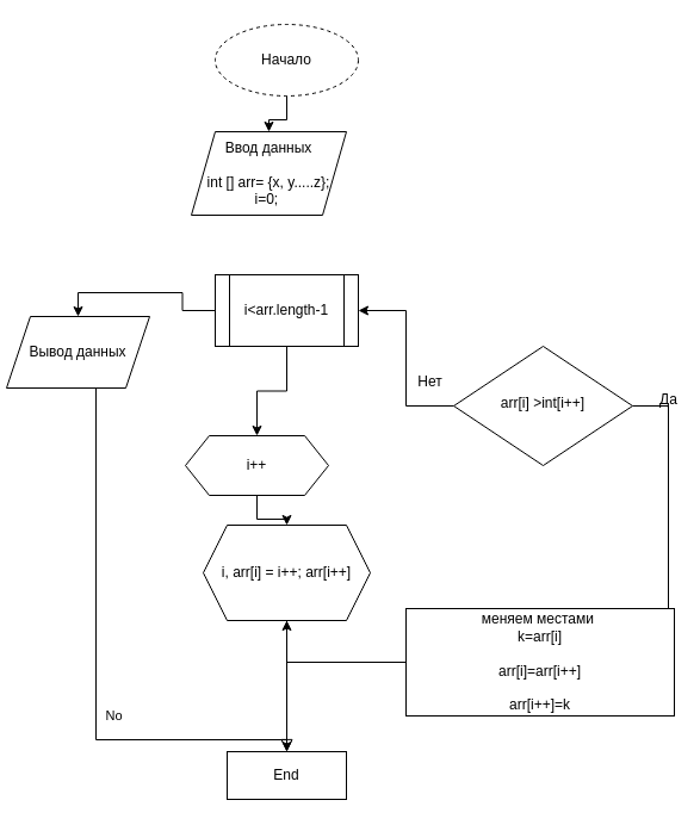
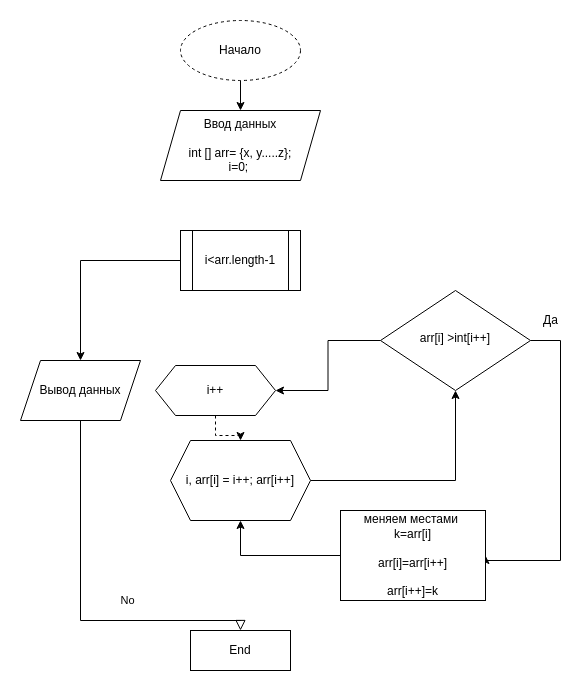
  <mxCell id="0" />
  <mxCell id="1" parent="0" />
  <mxCell id="2" value="No" style="rounded=0;html=1;jettySize=auto;orthogonalLoop=1;fontSize=11;endArrow=block;endFill=0;endSize=8;strokeWidth=1;shadow=0;labelBackgroundColor=none;edgeStyle=orthogonalEdgeStyle;" edge="1" parent="1" source="14" target="13"><mxGeometry x="0.333" y="20" relative="1" as="geometry"><mxPoint as="offset" /><mxPoint x="80" y="440" as="sourcePoint" /><mxPoint x="230" y="590" as="targetPoint" /><Array as="points"><mxPoint x="80" y="620" /></Array></mxGeometry></mxCell>
  <mxCell id="3" value="" style="edgeStyle=orthogonalEdgeStyle;rounded=0;orthogonalLoop=1;jettySize=auto;html=1;" edge="1" parent="1" source="4" target="5"><mxGeometry relative="1" as="geometry" /></mxCell>
  <mxCell id="4" value="Начало" style="ellipse;whiteSpace=wrap;html=1;dashed=1;" vertex="1" parent="1"><mxGeometry x="180" y="20" width="120" height="60" as="geometry" /></mxCell>
- <mxCell id="5" value="&lt;div&gt;Ввод данных&lt;/div&gt;&lt;div&gt;&lt;br&gt;&lt;/div&gt;&lt;div&gt;int [] arr= {x, y.....z};&lt;/div&gt;&lt;div&gt;&lt;span&gt;i=0;&amp;nbsp;&lt;/span&gt;&lt;br&gt;&lt;/div&gt;" style="shape=parallelogram;perimeter=parallelogramPerimeter;whiteSpace=wrap;html=1;fixedSize=1;" vertex="1" parent="1"><mxGeometry x="160" y="110" width="130" height="70" as="geometry" /></mxCell>
- <mxCell id="6" style="edgeStyle=orthogonalEdgeStyle;rounded=0;orthogonalLoop=1;jettySize=auto;html=1;" edge="1" parent="1" source="7" target="13"><mxGeometry relative="1" as="geometry" /></mxCell>
+ <mxCell id="5" value="&lt;div&gt;Ввод данных&lt;/div&gt;&lt;div&gt;&lt;br&gt;&lt;/div&gt;&lt;div&gt;int [] arr= {x, y.....z};&lt;/div&gt;&lt;div&gt;&lt;span&gt;i=0;&amp;nbsp;&lt;/span&gt;&lt;br&gt;&lt;/div&gt;" style="shape=parallelogram;perimeter=parallelogramPerimeter;whiteSpace=wrap;html=1;fixedSize=1;" vertex="1" parent="1"><mxGeometry x="160" y="110" width="160" height="70" as="geometry" /></mxCell>
+ <mxCell id="6" style="edgeStyle=orthogonalEdgeStyle;rounded=0;orthogonalLoop=1;jettySize=auto;html=1;entryX=0.5;entryY=1;entryDx=0;entryDy=0;" edge="1" parent="1" source="7" target="17"><mxGeometry relative="1" as="geometry" /></mxCell>
  <mxCell id="7" value="i, arr[i] = i++; arr[i++]" style="shape=hexagon;perimeter=hexagonPerimeter2;whiteSpace=wrap;html=1;fixedSize=1;" vertex="1" parent="1"><mxGeometry x="170" y="440" width="140" height="80" as="geometry" /></mxCell>
- <mxCell id="8" style="edgeStyle=orthogonalEdgeStyle;rounded=0;orthogonalLoop=1;jettySize=auto;html=1;entryX=0.5;entryY=0;entryDx=0;entryDy=0;" edge="1" parent="1" source="9" target="7"><mxGeometry relative="1" as="geometry" /></mxCell>
+ <mxCell id="8" style="edgeStyle=orthogonalEdgeStyle;rounded=0;orthogonalLoop=1;jettySize=auto;html=1;entryX=0.5;entryY=0;entryDx=0;entryDy=0;dashed=1;" edge="1" parent="1" source="9" target="7"><mxGeometry relative="1" as="geometry" /></mxCell>
  <mxCell id="9" value="i++" style="shape=hexagon;perimeter=hexagonPerimeter2;whiteSpace=wrap;html=1;fixedSize=1;" vertex="1" parent="1"><mxGeometry x="155" y="365" width="120" height="50" as="geometry" /></mxCell>
  <mxCell id="10" style="edgeStyle=orthogonalEdgeStyle;rounded=0;orthogonalLoop=1;jettySize=auto;html=1;entryX=0.5;entryY=0;entryDx=0;entryDy=0;" edge="1" parent="1" source="12" target="14"><mxGeometry relative="1" as="geometry" /></mxCell>
- <mxCell id="11" value="" style="edgeStyle=orthogonalEdgeStyle;rounded=0;orthogonalLoop=1;jettySize=auto;html=1;" edge="1" parent="1" source="12" target="9"><mxGeometry relative="1" as="geometry" /></mxCell>
  <mxCell id="12" value="i&amp;lt;arr.length-1" style="shape=process;whiteSpace=wrap;html=1;backgroundOutline=1;" vertex="1" parent="1"><mxGeometry x="180" y="230" width="120" height="60" as="geometry" /></mxCell>
  <mxCell id="13" value="End" style="whiteSpace=wrap;html=1;rounded=0;" vertex="1" parent="1"><mxGeometry x="190" y="630" width="100" height="40" as="geometry" /></mxCell>
- <mxCell id="14" value="Вывод данных" style="shape=parallelogram;perimeter=parallelogramPerimeter;whiteSpace=wrap;html=1;fixedSize=1;" vertex="1" parent="1"><mxGeometry x="5" y="265" width="120" height="60" as="geometry" /></mxCell>
- <mxCell id="15" style="edgeStyle=orthogonalEdgeStyle;rounded=0;orthogonalLoop=1;jettySize=auto;html=1;entryX=1;entryY=0.5;entryDx=0;entryDy=0;" edge="1" parent="1" source="17" target="12"><mxGeometry relative="1" as="geometry" /></mxCell>
+ <mxCell id="14" value="Вывод данных" style="shape=parallelogram;perimeter=parallelogramPerimeter;whiteSpace=wrap;html=1;fixedSize=1;" vertex="1" parent="1"><mxGeometry x="20" y="360" width="120" height="60" as="geometry" /></mxCell>
+ <mxCell id="15" style="edgeStyle=orthogonalEdgeStyle;rounded=0;orthogonalLoop=1;jettySize=auto;html=1;" edge="1" parent="1" source="17" target="9"><mxGeometry relative="1" as="geometry" /></mxCell>
  <mxCell id="16" style="edgeStyle=orthogonalEdgeStyle;rounded=0;orthogonalLoop=1;jettySize=auto;html=1;entryX=1;entryY=0.5;entryDx=0;entryDy=0;" edge="1" parent="1" source="17" target="19"><mxGeometry relative="1" as="geometry"><Array as="points"><mxPoint x="560" y="340" /><mxPoint x="560" y="560" /><mxPoint x="485" y="560" /></Array></mxGeometry></mxCell>
  <mxCell id="17" value="&lt;div&gt;&lt;span&gt;arr[i] &amp;gt;int[i++]&lt;/span&gt;&lt;br&gt;&lt;/div&gt;" style="rhombus;whiteSpace=wrap;html=1;shadow=0;fontFamily=Helvetica;fontSize=12;align=center;strokeWidth=1;spacing=6;spacingTop=-4;" vertex="1" parent="1"><mxGeometry x="380" y="290" width="150" height="100" as="geometry" /></mxCell>
  <mxCell id="18" style="edgeStyle=orthogonalEdgeStyle;rounded=0;orthogonalLoop=1;jettySize=auto;html=1;entryX=0.5;entryY=1;entryDx=0;entryDy=0;" edge="1" parent="1" source="19" target="7"><mxGeometry relative="1" as="geometry" /></mxCell>
- <mxCell id="19" value="&lt;div&gt;меняем местами&amp;nbsp;&lt;/div&gt;&lt;div&gt;k=arr[i]&lt;/div&gt;&lt;div&gt;&amp;nbsp;&lt;/div&gt;&lt;div&gt;arr[i]=arr[i++]&lt;/div&gt;&lt;div&gt;&lt;br&gt;&lt;/div&gt;&lt;div&gt;arr[i++]=k&lt;/div&gt;" style="rounded=0;whiteSpace=wrap;html=1;" vertex="1" parent="1"><mxGeometry x="340" y="510" width="225" height="90" as="geometry" /></mxCell>
- <mxCell id="20" value="Нет" style="text;html=1;align=center;verticalAlign=middle;resizable=0;points=[];autosize=1;strokeColor=none;fillColor=none;" vertex="1" parent="1"><mxGeometry x="340" y="310" width="40" height="20" as="geometry" /></mxCell>
- <mxCell id="21" value="Да" style="text;html=1;align=center;verticalAlign=middle;resizable=0;points=[];autosize=1;strokeColor=none;fillColor=none;" vertex="1" parent="1"><mxGeometry x="545" y="325" width="30" height="20" as="geometry" /></mxCell>
+ <mxCell id="19" value="&lt;div&gt;меняем местами&amp;nbsp;&lt;/div&gt;&lt;div&gt;k=arr[i]&lt;/div&gt;&lt;div&gt;&amp;nbsp;&lt;/div&gt;&lt;div&gt;arr[i]=arr[i++]&lt;/div&gt;&lt;div&gt;&lt;br&gt;&lt;/div&gt;&lt;div&gt;arr[i++]=k&lt;/div&gt;" style="rounded=0;whiteSpace=wrap;html=1;" vertex="1" parent="1"><mxGeometry x="340" y="510" width="145" height="90" as="geometry" /></mxCell>
+ <mxCell id="21" value="Да" style="text;html=1;align=center;verticalAlign=middle;resizable=0;points=[];autosize=1;strokeColor=none;fillColor=none;" vertex="1" parent="1"><mxGeometry x="535" y="310" width="30" height="20" as="geometry" /></mxCell>
